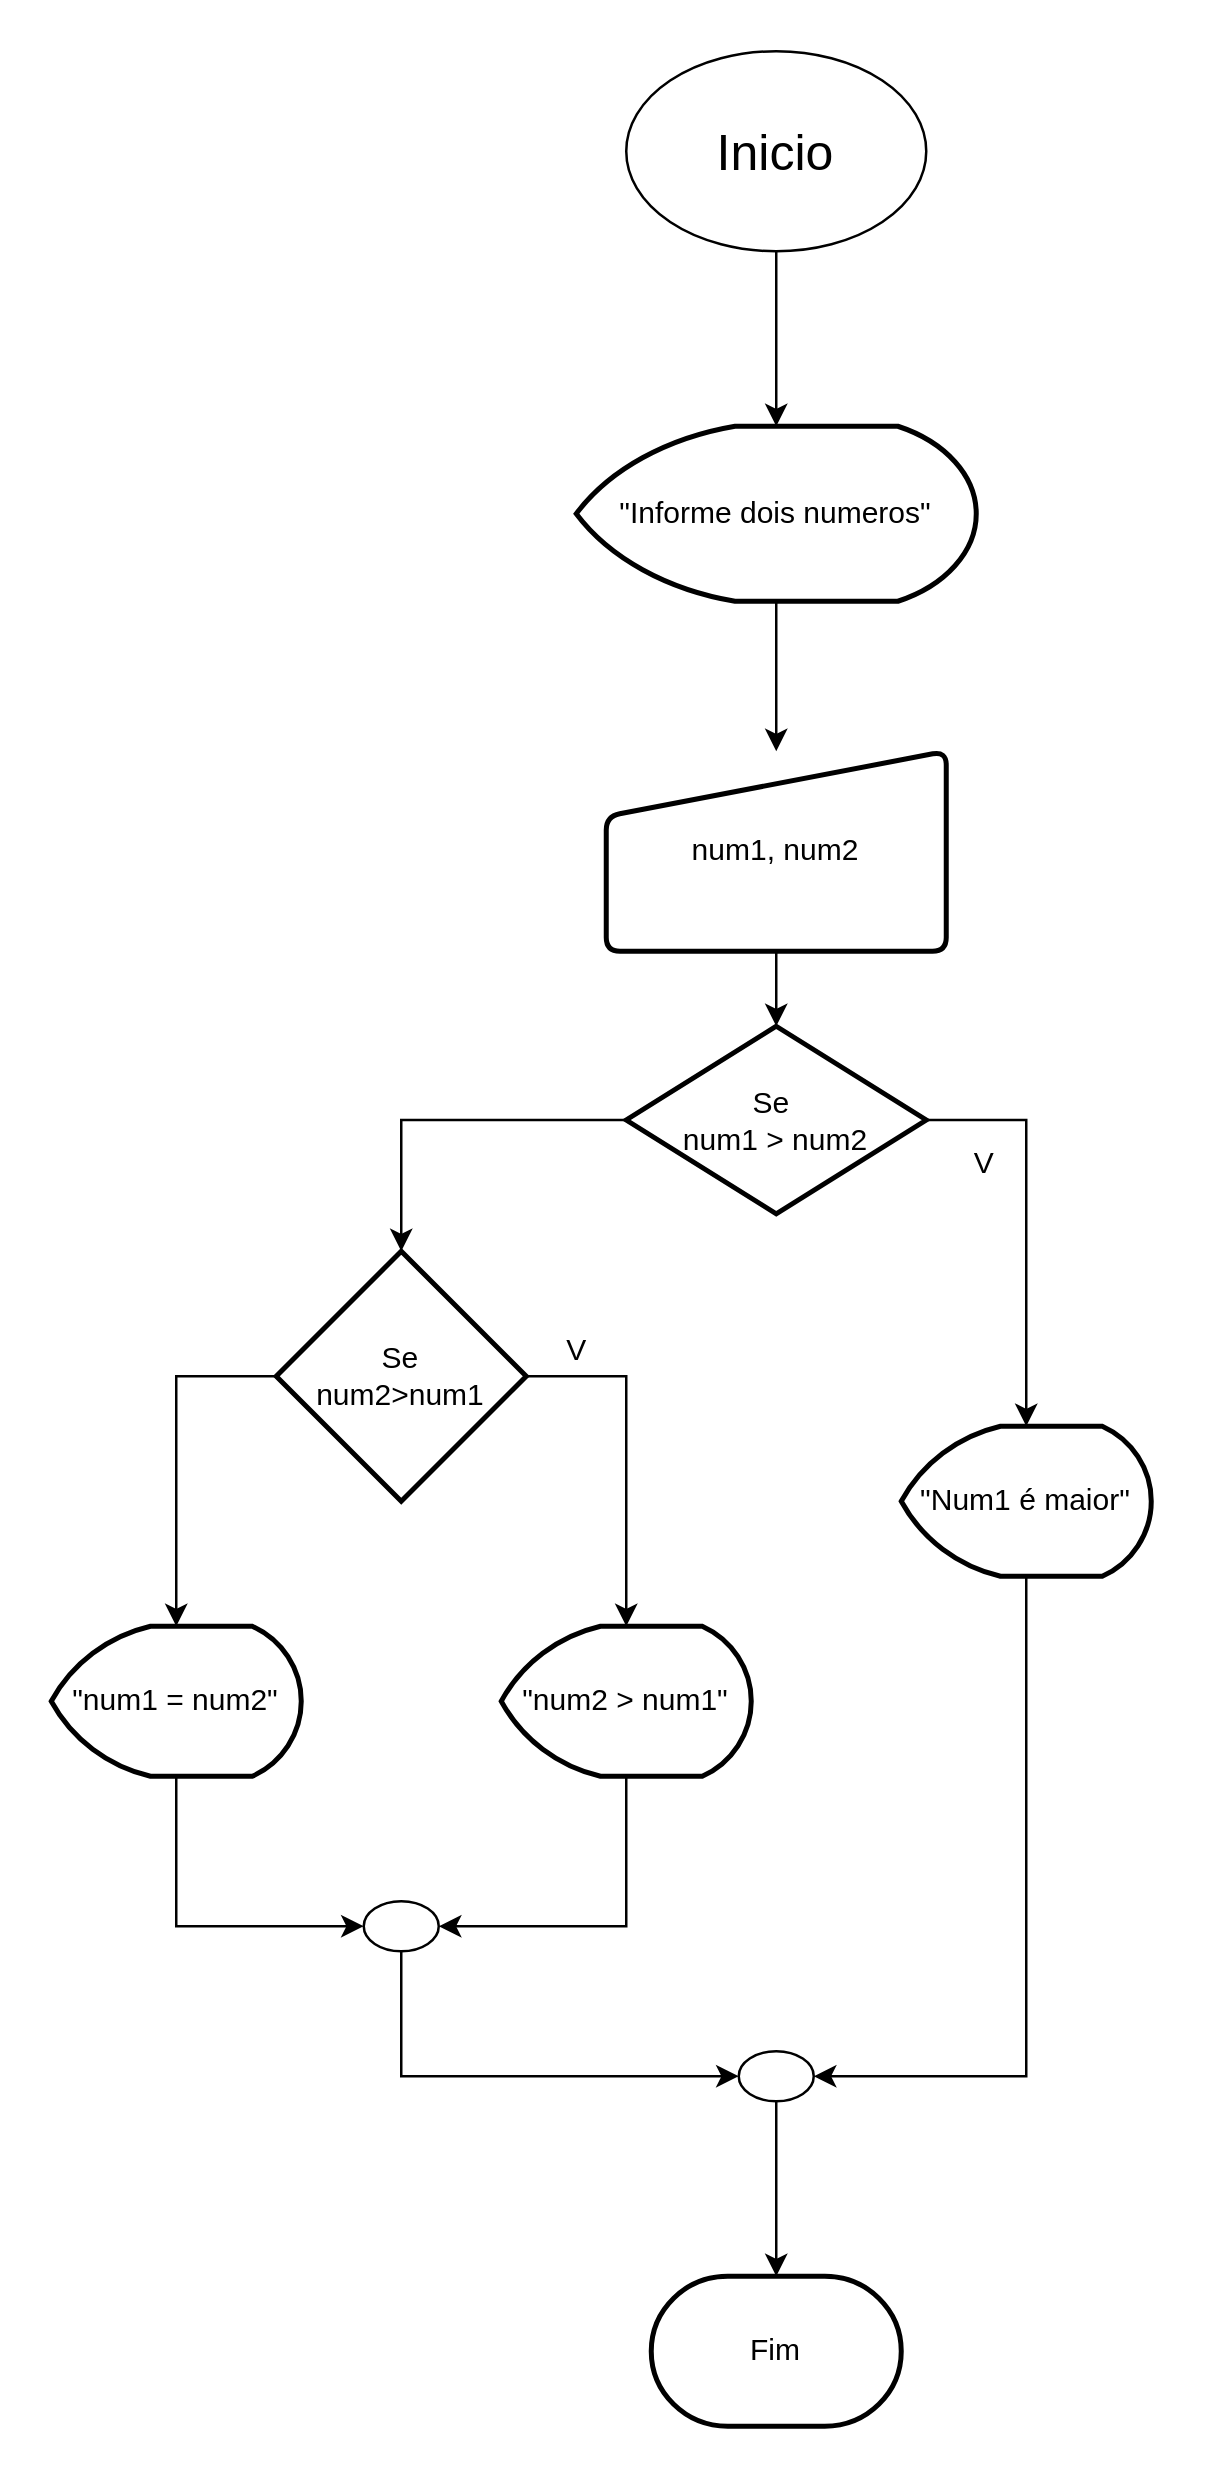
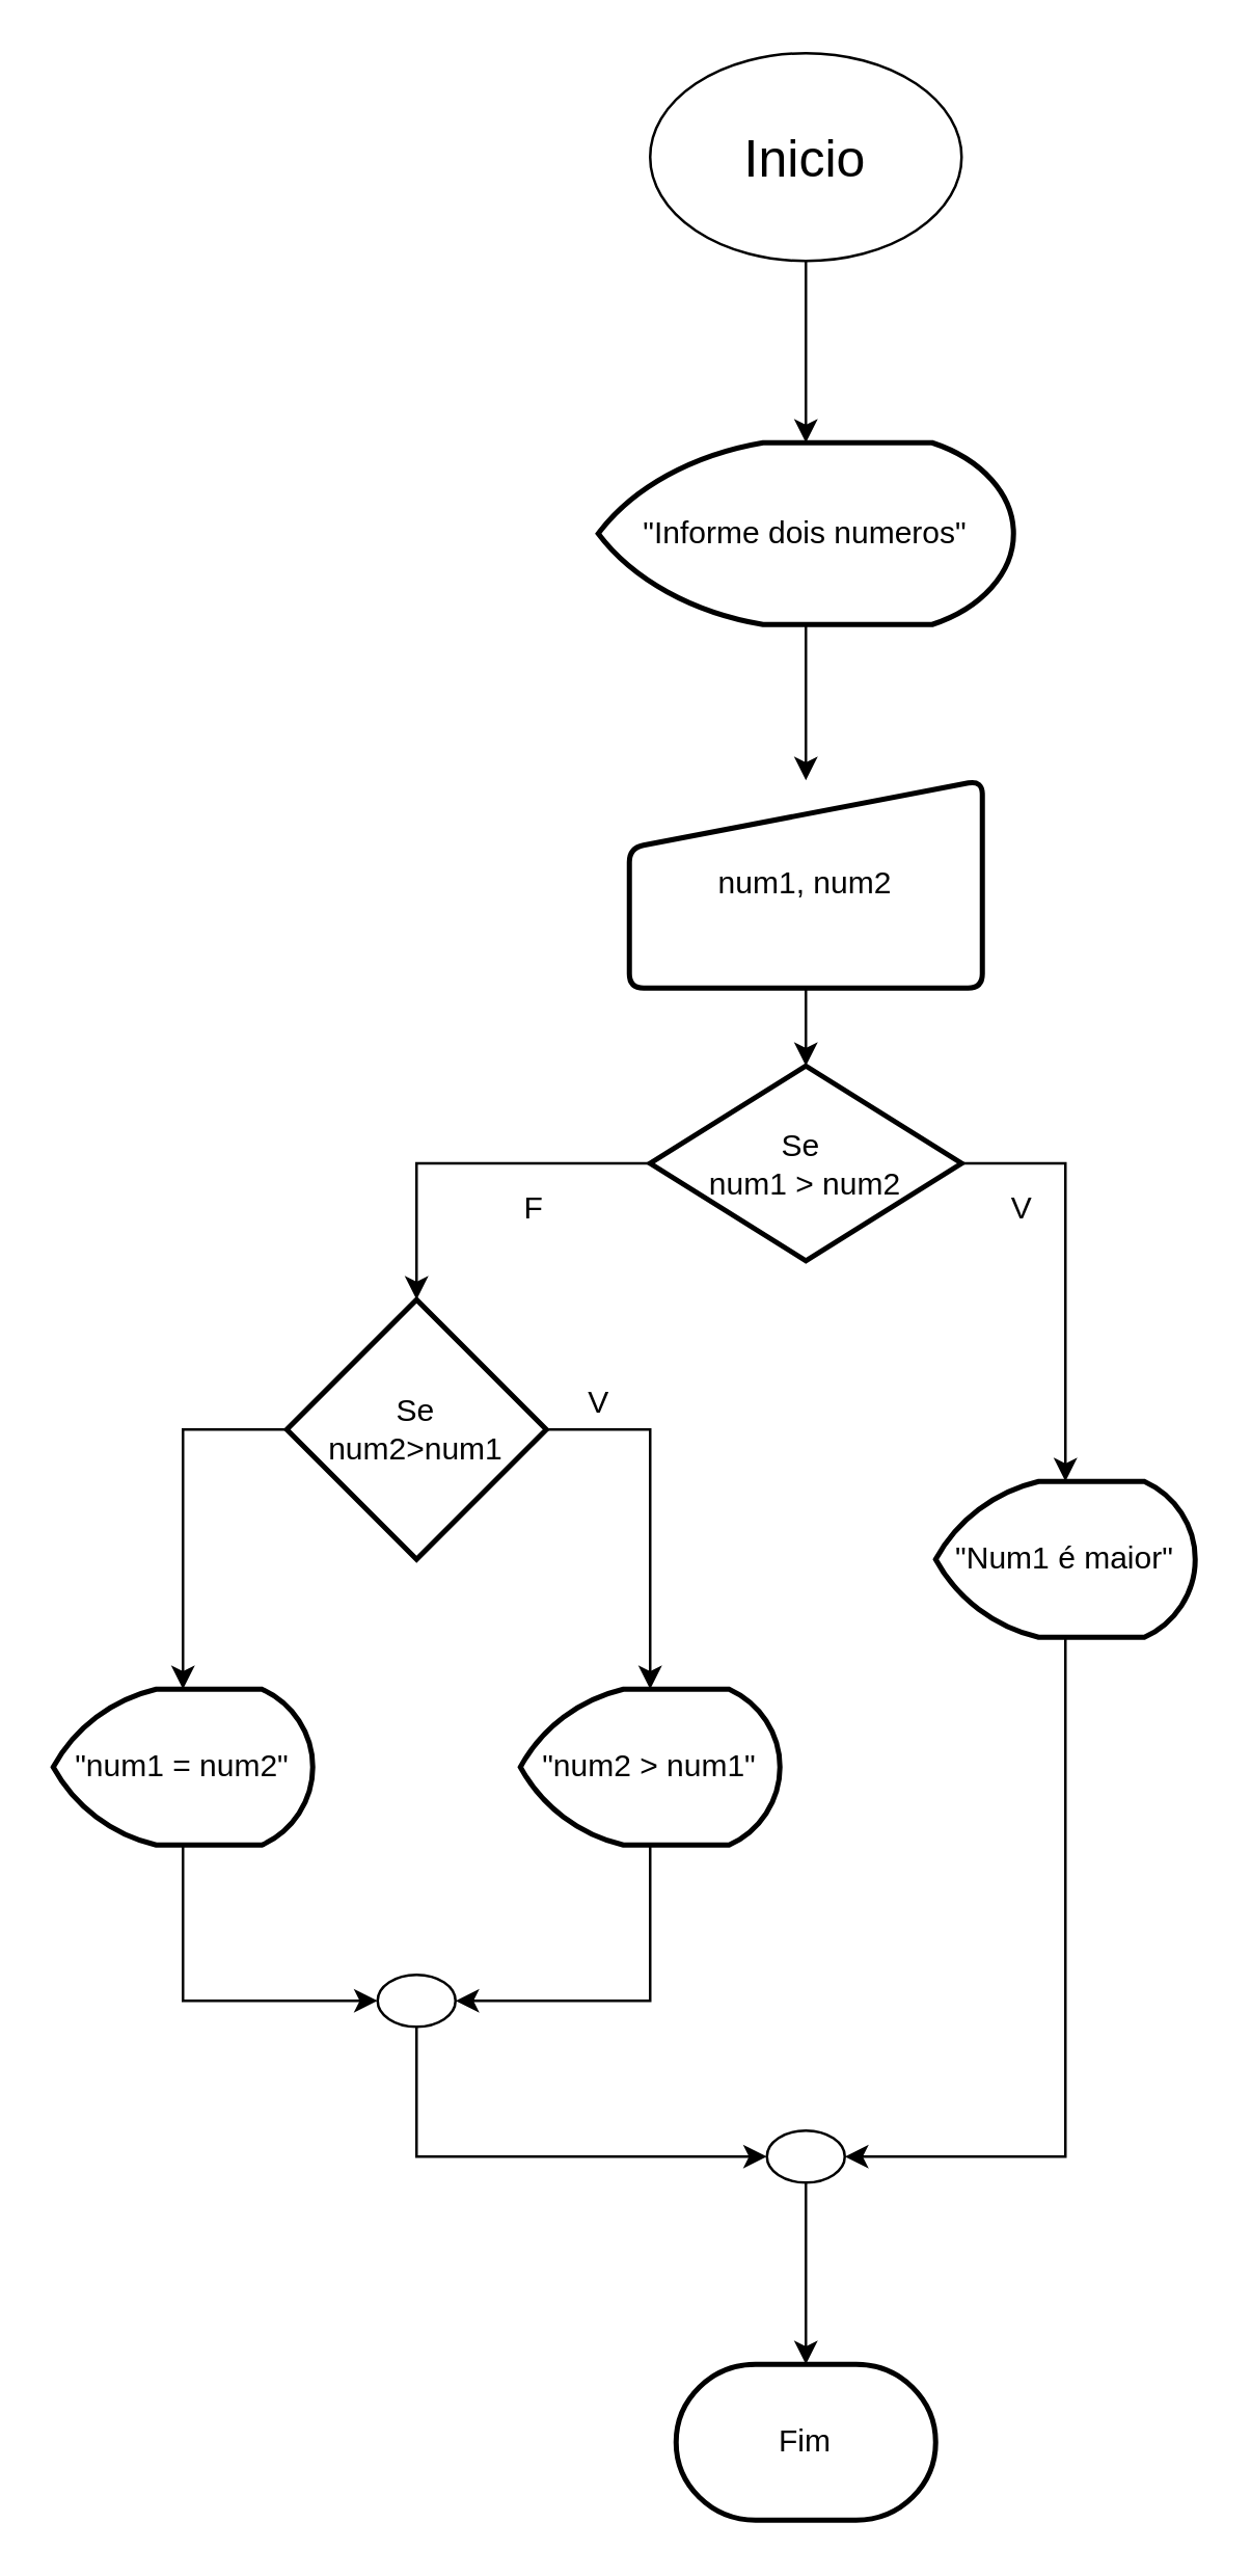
  <mxCell id="0" />
  <mxCell id="1" parent="0" />
  <mxCell id="2" style="edgeStyle=orthogonalEdgeStyle;rounded=0;orthogonalLoop=1;jettySize=auto;html=1;entryX=0.5;entryY=0;entryDx=0;entryDy=0;entryPerimeter=0;" edge="1" parent="1" source="3" target="5"><mxGeometry relative="1" as="geometry" /></mxCell>
  <mxCell id="3" value="&lt;font style=&quot;font-size: 20px;&quot;&gt;Inicio&lt;/font&gt;" style="ellipse;whiteSpace=wrap;html=1;" vertex="1" parent="1"><mxGeometry x="250" y="20" width="120" height="80" as="geometry" /></mxCell>
  <mxCell id="4" style="edgeStyle=orthogonalEdgeStyle;rounded=0;orthogonalLoop=1;jettySize=auto;html=1;" edge="1" parent="1" source="5" target="7"><mxGeometry relative="1" as="geometry" /></mxCell>
  <mxCell id="5" value="&quot;Informe dois numeros&quot;" style="strokeWidth=2;html=1;shape=mxgraph.flowchart.display;whiteSpace=wrap;" vertex="1" parent="1"><mxGeometry x="230" y="170" width="160" height="70" as="geometry" /></mxCell>
  <mxCell id="6" style="edgeStyle=orthogonalEdgeStyle;rounded=0;orthogonalLoop=1;jettySize=auto;html=1;" edge="1" parent="1" source="7" target="10"><mxGeometry relative="1" as="geometry" /></mxCell>
  <mxCell id="7" value="num1, num2" style="html=1;strokeWidth=2;shape=manualInput;whiteSpace=wrap;rounded=1;size=26;arcSize=11;" vertex="1" parent="1"><mxGeometry x="242" y="300" width="136" height="80" as="geometry" /></mxCell>
  <mxCell id="8" style="edgeStyle=orthogonalEdgeStyle;rounded=0;orthogonalLoop=1;jettySize=auto;html=1;entryX=0.5;entryY=0;entryDx=0;entryDy=0;entryPerimeter=0;" edge="1" parent="1" source="10" target="17"><mxGeometry relative="1" as="geometry" /></mxCell>
  <mxCell id="9" style="edgeStyle=orthogonalEdgeStyle;rounded=0;orthogonalLoop=1;jettySize=auto;html=1;exitX=1;exitY=0.5;exitDx=0;exitDy=0;exitPerimeter=0;" edge="1" parent="1" source="10" target="12"><mxGeometry relative="1" as="geometry" /></mxCell>
  <mxCell id="10" value="Se&amp;nbsp;&lt;br&gt;num1 &amp;gt; num2" style="strokeWidth=2;html=1;shape=mxgraph.flowchart.decision;whiteSpace=wrap;" vertex="1" parent="1"><mxGeometry x="250" y="410" width="120" height="75" as="geometry" /></mxCell>
  <mxCell id="11" style="edgeStyle=orthogonalEdgeStyle;rounded=0;orthogonalLoop=1;jettySize=auto;html=1;exitX=0.5;exitY=1;exitDx=0;exitDy=0;exitPerimeter=0;entryX=1;entryY=0.5;entryDx=0;entryDy=0;entryPerimeter=0;" edge="1" parent="1" source="12" target="27"><mxGeometry relative="1" as="geometry"><mxPoint x="310" y="820" as="targetPoint" /></mxGeometry></mxCell>
  <mxCell id="12" value="&quot;Num1 é maior&quot;" style="strokeWidth=2;html=1;shape=mxgraph.flowchart.display;whiteSpace=wrap;" vertex="1" parent="1"><mxGeometry x="360" y="570" width="100" height="60" as="geometry" /></mxCell>
  <mxCell id="13" style="edgeStyle=orthogonalEdgeStyle;rounded=0;orthogonalLoop=1;jettySize=auto;html=1;exitX=0.5;exitY=1;exitDx=0;exitDy=0;exitPerimeter=0;entryX=1;entryY=0.5;entryDx=0;entryDy=0;entryPerimeter=0;" edge="1" parent="1" source="14" target="24"><mxGeometry relative="1" as="geometry" /></mxCell>
  <mxCell id="14" value="&quot;num2 &amp;gt; num1&quot;" style="strokeWidth=2;html=1;shape=mxgraph.flowchart.display;whiteSpace=wrap;" vertex="1" parent="1"><mxGeometry x="200" y="650" width="100" height="60" as="geometry" /></mxCell>
  <mxCell id="15" style="edgeStyle=orthogonalEdgeStyle;rounded=0;orthogonalLoop=1;jettySize=auto;html=1;exitX=1;exitY=0.5;exitDx=0;exitDy=0;exitPerimeter=0;" edge="1" parent="1" source="17" target="14"><mxGeometry relative="1" as="geometry" /></mxCell>
  <mxCell id="16" style="edgeStyle=orthogonalEdgeStyle;rounded=0;orthogonalLoop=1;jettySize=auto;html=1;exitX=0;exitY=0.5;exitDx=0;exitDy=0;exitPerimeter=0;entryX=0.5;entryY=0;entryDx=0;entryDy=0;entryPerimeter=0;" edge="1" parent="1" source="17" target="22"><mxGeometry relative="1" as="geometry" /></mxCell>
  <mxCell id="17" value="Se&lt;br&gt;num2&amp;gt;num1" style="strokeWidth=2;html=1;shape=mxgraph.flowchart.decision;whiteSpace=wrap;" vertex="1" parent="1"><mxGeometry x="110" y="500" width="100" height="100" as="geometry" /></mxCell>
+ <mxCell id="18" value="F" style="text;html=1;align=center;verticalAlign=middle;resizable=0;points=[];autosize=1;strokeColor=none;fillColor=none;" vertex="1" parent="1"><mxGeometry x="190" y="450" width="30" height="30" as="geometry" /></mxCell>
  <mxCell id="19" value="V" style="text;html=1;align=center;verticalAlign=middle;resizable=0;points=[];autosize=1;strokeColor=none;fillColor=none;" vertex="1" parent="1"><mxGeometry x="378" y="450" width="30" height="30" as="geometry" /></mxCell>
  <mxCell id="20" value="V" style="text;html=1;align=center;verticalAlign=middle;resizable=0;points=[];autosize=1;strokeColor=none;fillColor=none;" vertex="1" parent="1"><mxGeometry x="215" y="525" width="30" height="30" as="geometry" /></mxCell>
  <mxCell id="21" style="edgeStyle=orthogonalEdgeStyle;rounded=0;orthogonalLoop=1;jettySize=auto;html=1;exitX=0.5;exitY=1;exitDx=0;exitDy=0;exitPerimeter=0;entryX=0;entryY=0.5;entryDx=0;entryDy=0;entryPerimeter=0;" edge="1" parent="1" source="22" target="24"><mxGeometry relative="1" as="geometry" /></mxCell>
  <mxCell id="22" value="&quot;num1 = num2&quot;" style="strokeWidth=2;html=1;shape=mxgraph.flowchart.display;whiteSpace=wrap;" vertex="1" parent="1"><mxGeometry x="20" y="650" width="100" height="60" as="geometry" /></mxCell>
  <mxCell id="23" style="edgeStyle=orthogonalEdgeStyle;rounded=0;orthogonalLoop=1;jettySize=auto;html=1;exitX=0.5;exitY=1;exitDx=0;exitDy=0;exitPerimeter=0;entryX=0;entryY=0.5;entryDx=0;entryDy=0;entryPerimeter=0;" edge="1" parent="1" source="24" target="27"><mxGeometry relative="1" as="geometry" /></mxCell>
  <mxCell id="24" value="" style="verticalLabelPosition=bottom;verticalAlign=top;html=1;shape=mxgraph.flowchart.on-page_reference;" vertex="1" parent="1"><mxGeometry x="145" y="760" width="30" height="20" as="geometry" /></mxCell>
  <mxCell id="25" value="Fim" style="strokeWidth=2;html=1;shape=mxgraph.flowchart.terminator;whiteSpace=wrap;" vertex="1" parent="1"><mxGeometry x="260" y="910" width="100" height="60" as="geometry" /></mxCell>
  <mxCell id="26" style="edgeStyle=orthogonalEdgeStyle;rounded=0;orthogonalLoop=1;jettySize=auto;html=1;" edge="1" parent="1" source="27" target="25"><mxGeometry relative="1" as="geometry" /></mxCell>
  <mxCell id="27" value="" style="verticalLabelPosition=bottom;verticalAlign=top;html=1;shape=mxgraph.flowchart.on-page_reference;" vertex="1" parent="1"><mxGeometry x="295" y="820" width="30" height="20" as="geometry" /></mxCell>
